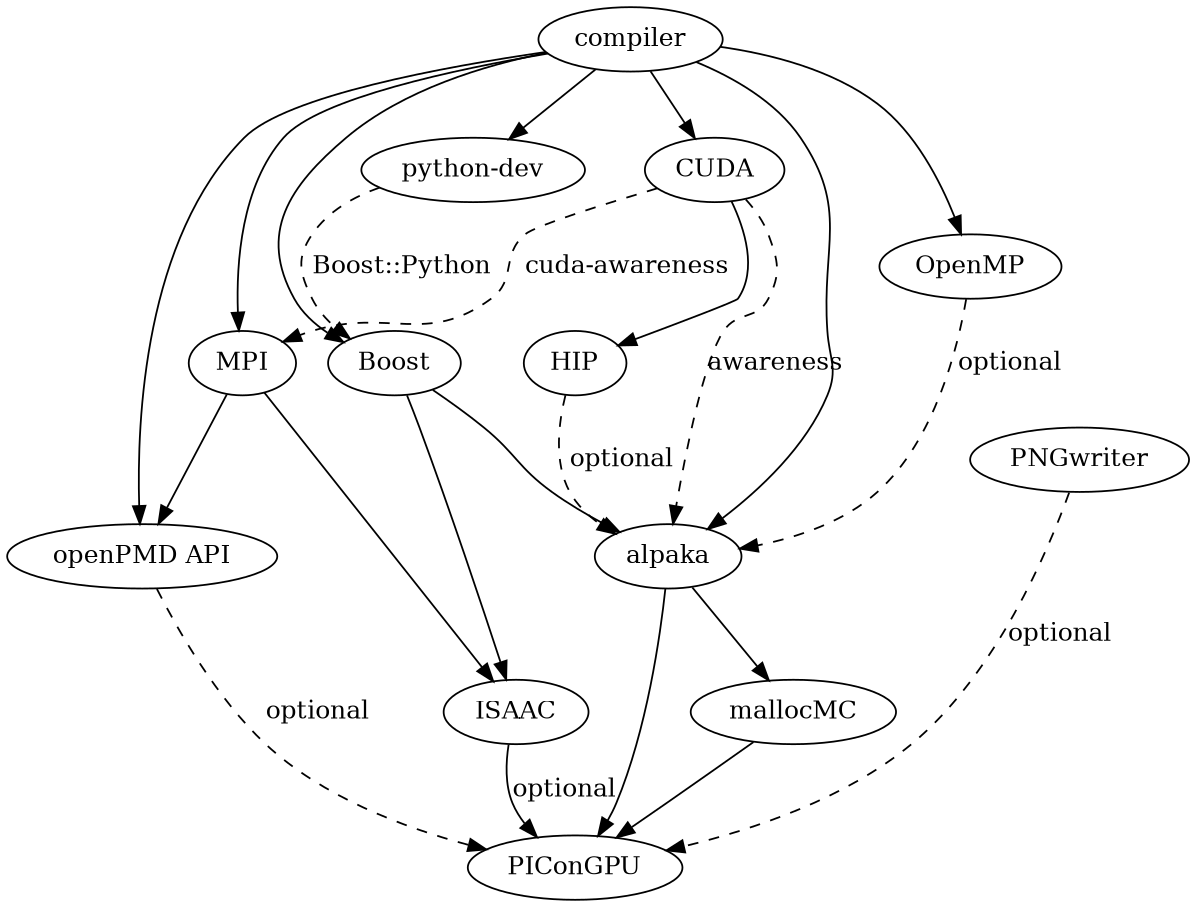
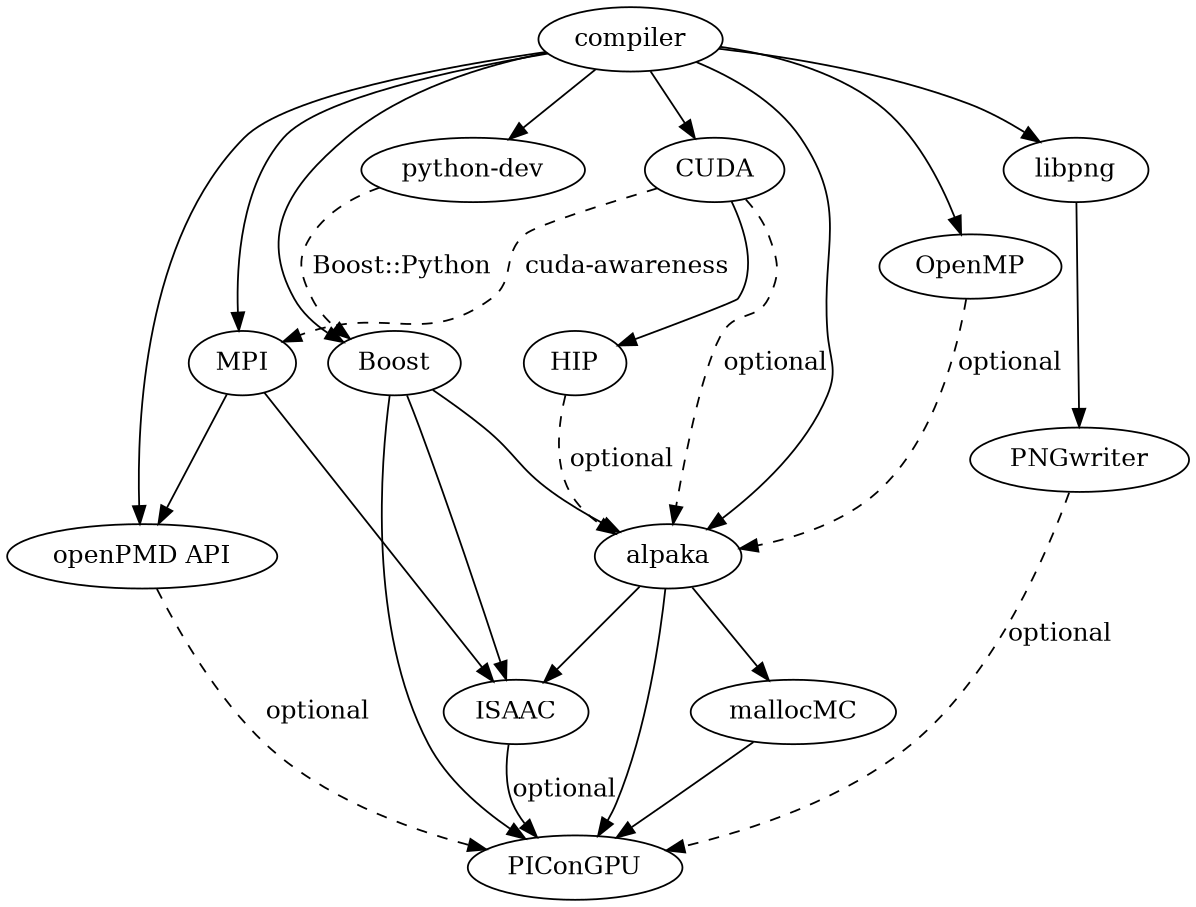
  digraph {
    n1 [label=MPI]
    n2 [label=ISAAC]
    n3 [label="openPMD API"]
    n4 [label=PIConGPU]
    compiler
    n6 [label=Boost]
    n7 [label="python-dev"]
+   libpng
    alpaka
    n10 [label=CUDA]
    n11 [label=OpenMP]
    PNGwriter
    n13 [label=mallocMC]
    n14 [label=HIP]
    n1 -> n2
    n1 -> n3
    n2 -> n4 [label=optional style=solid]
    n3 -> n4 [label=optional style=dashed]
    compiler -> n1
    compiler -> n3
    compiler -> n6
    compiler -> n7
+   compiler -> libpng
    compiler -> alpaka
    compiler -> n10
    compiler -> n11
    n6 -> n2
+   n6 -> n4
    n6 -> alpaka
    n7 -> n6 [label="Boost::Python" style=dashed]
+   libpng -> PNGwriter
+   alpaka -> n2
    alpaka -> n4
    alpaka -> n13
    n10 -> n1 [label="cuda-awareness" style=dashed]
-   n10 -> alpaka [label=awareness style=dashed]
+   n10 -> alpaka [label=optional style=dashed]
    n10 -> n14
    n11 -> alpaka [label=optional style=dashed]
    PNGwriter -> n4 [label=optional style=dashed]
    n13 -> n4
    n14 -> alpaka [label=optional style=dashed]
  }
